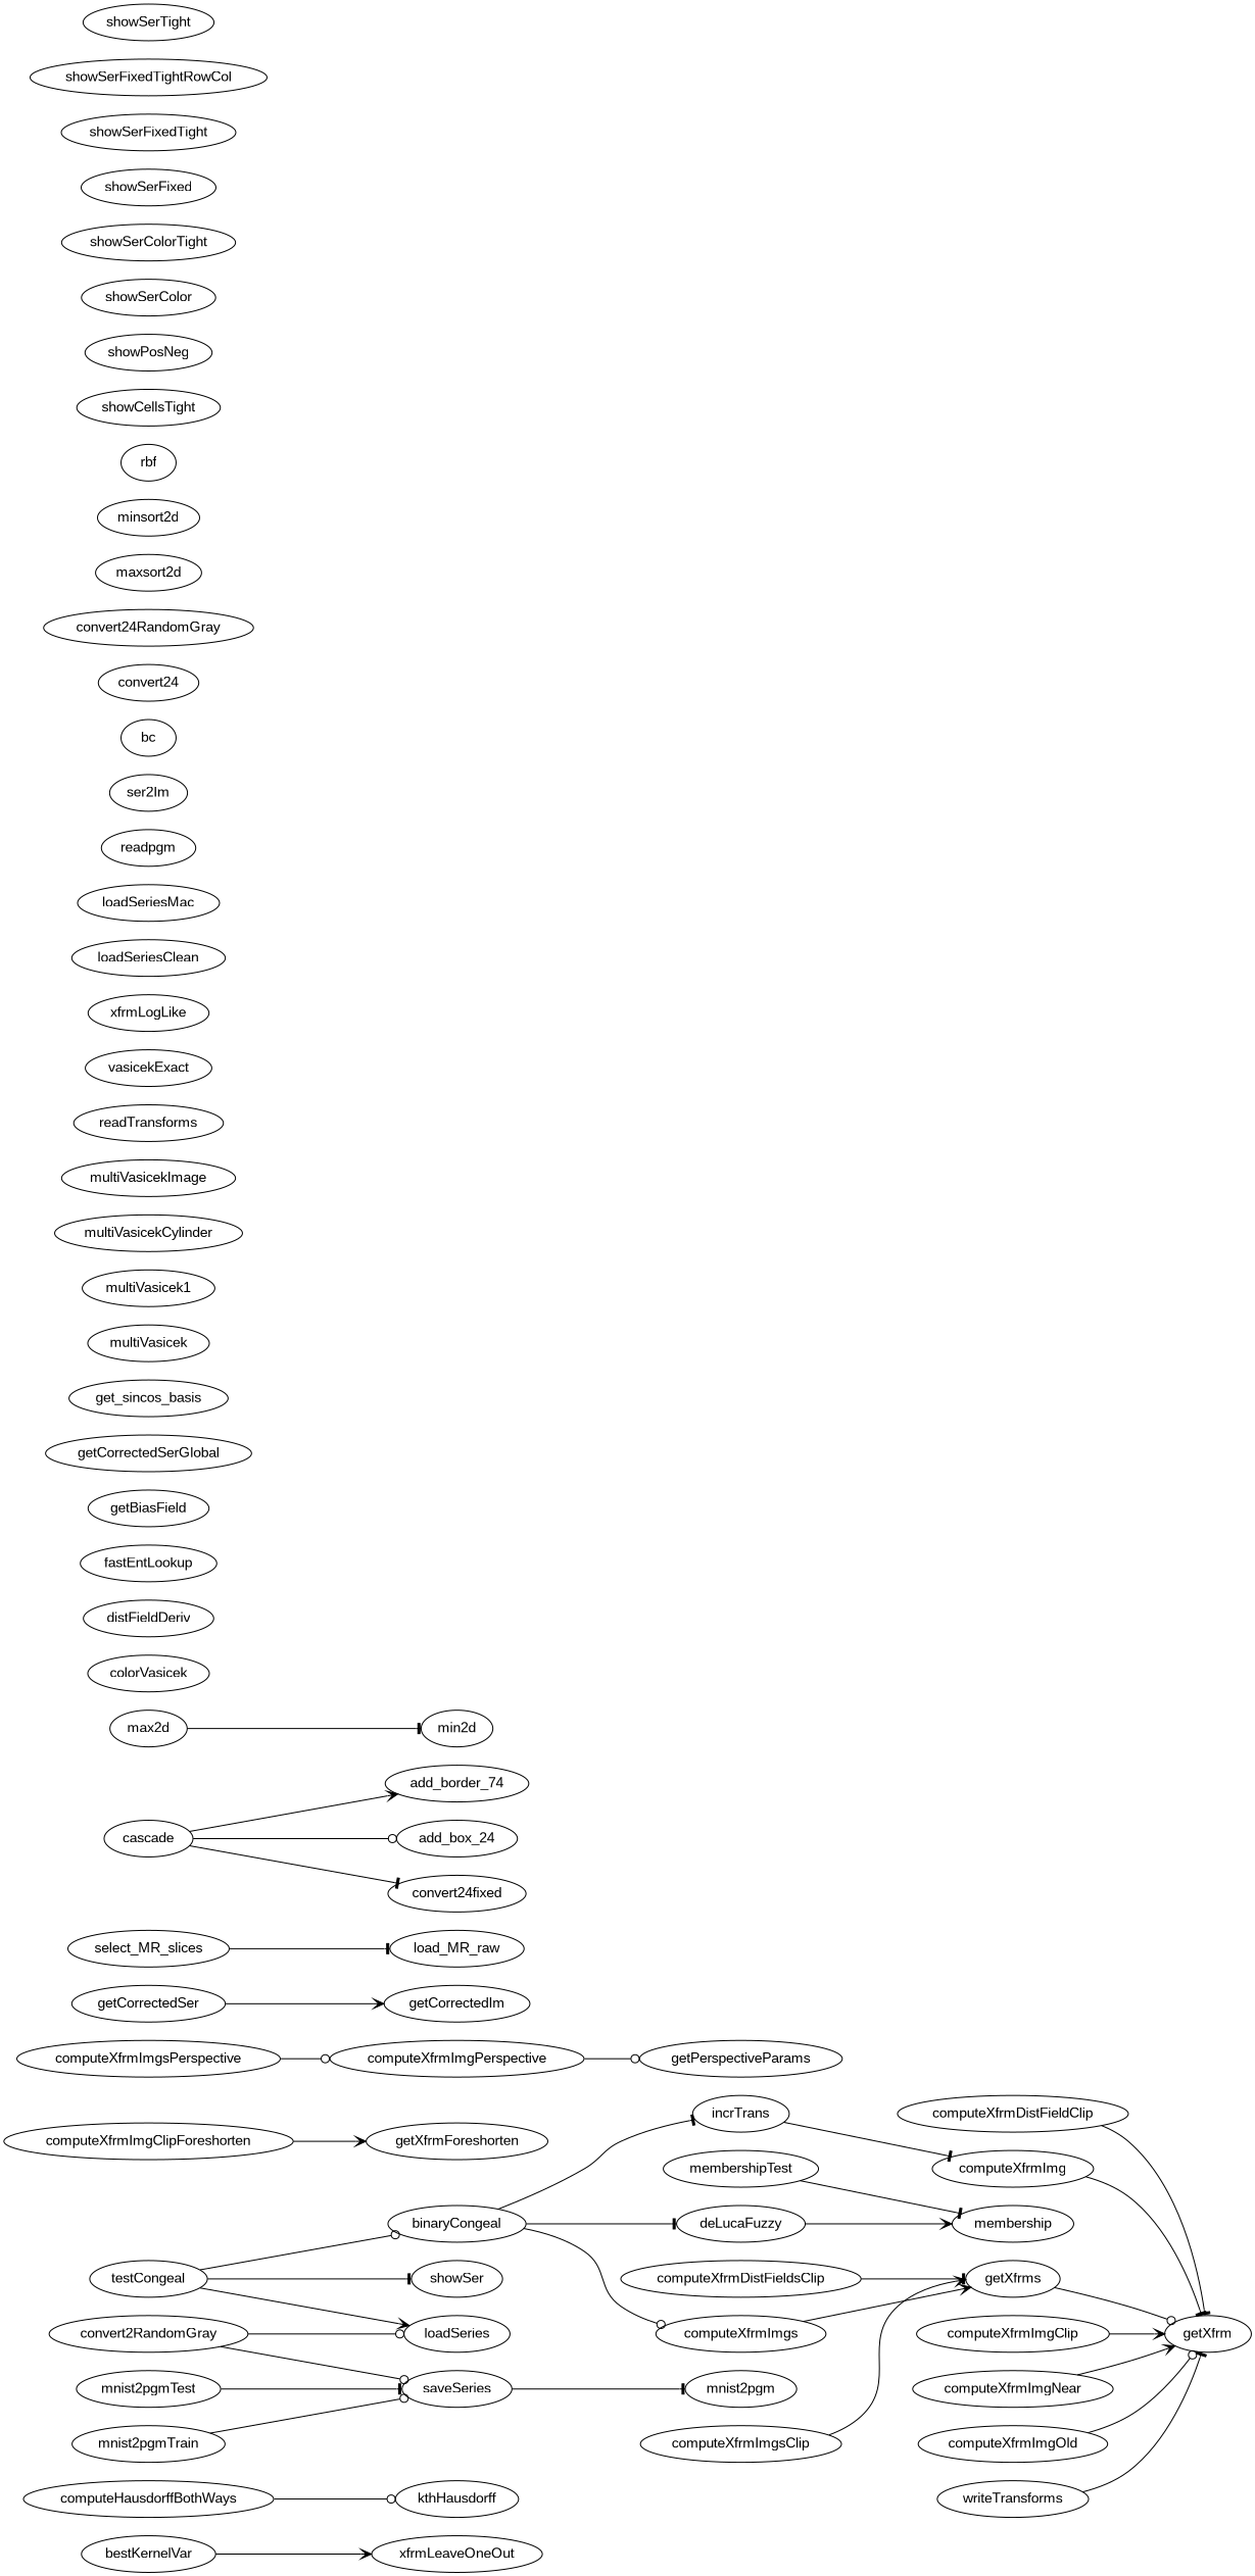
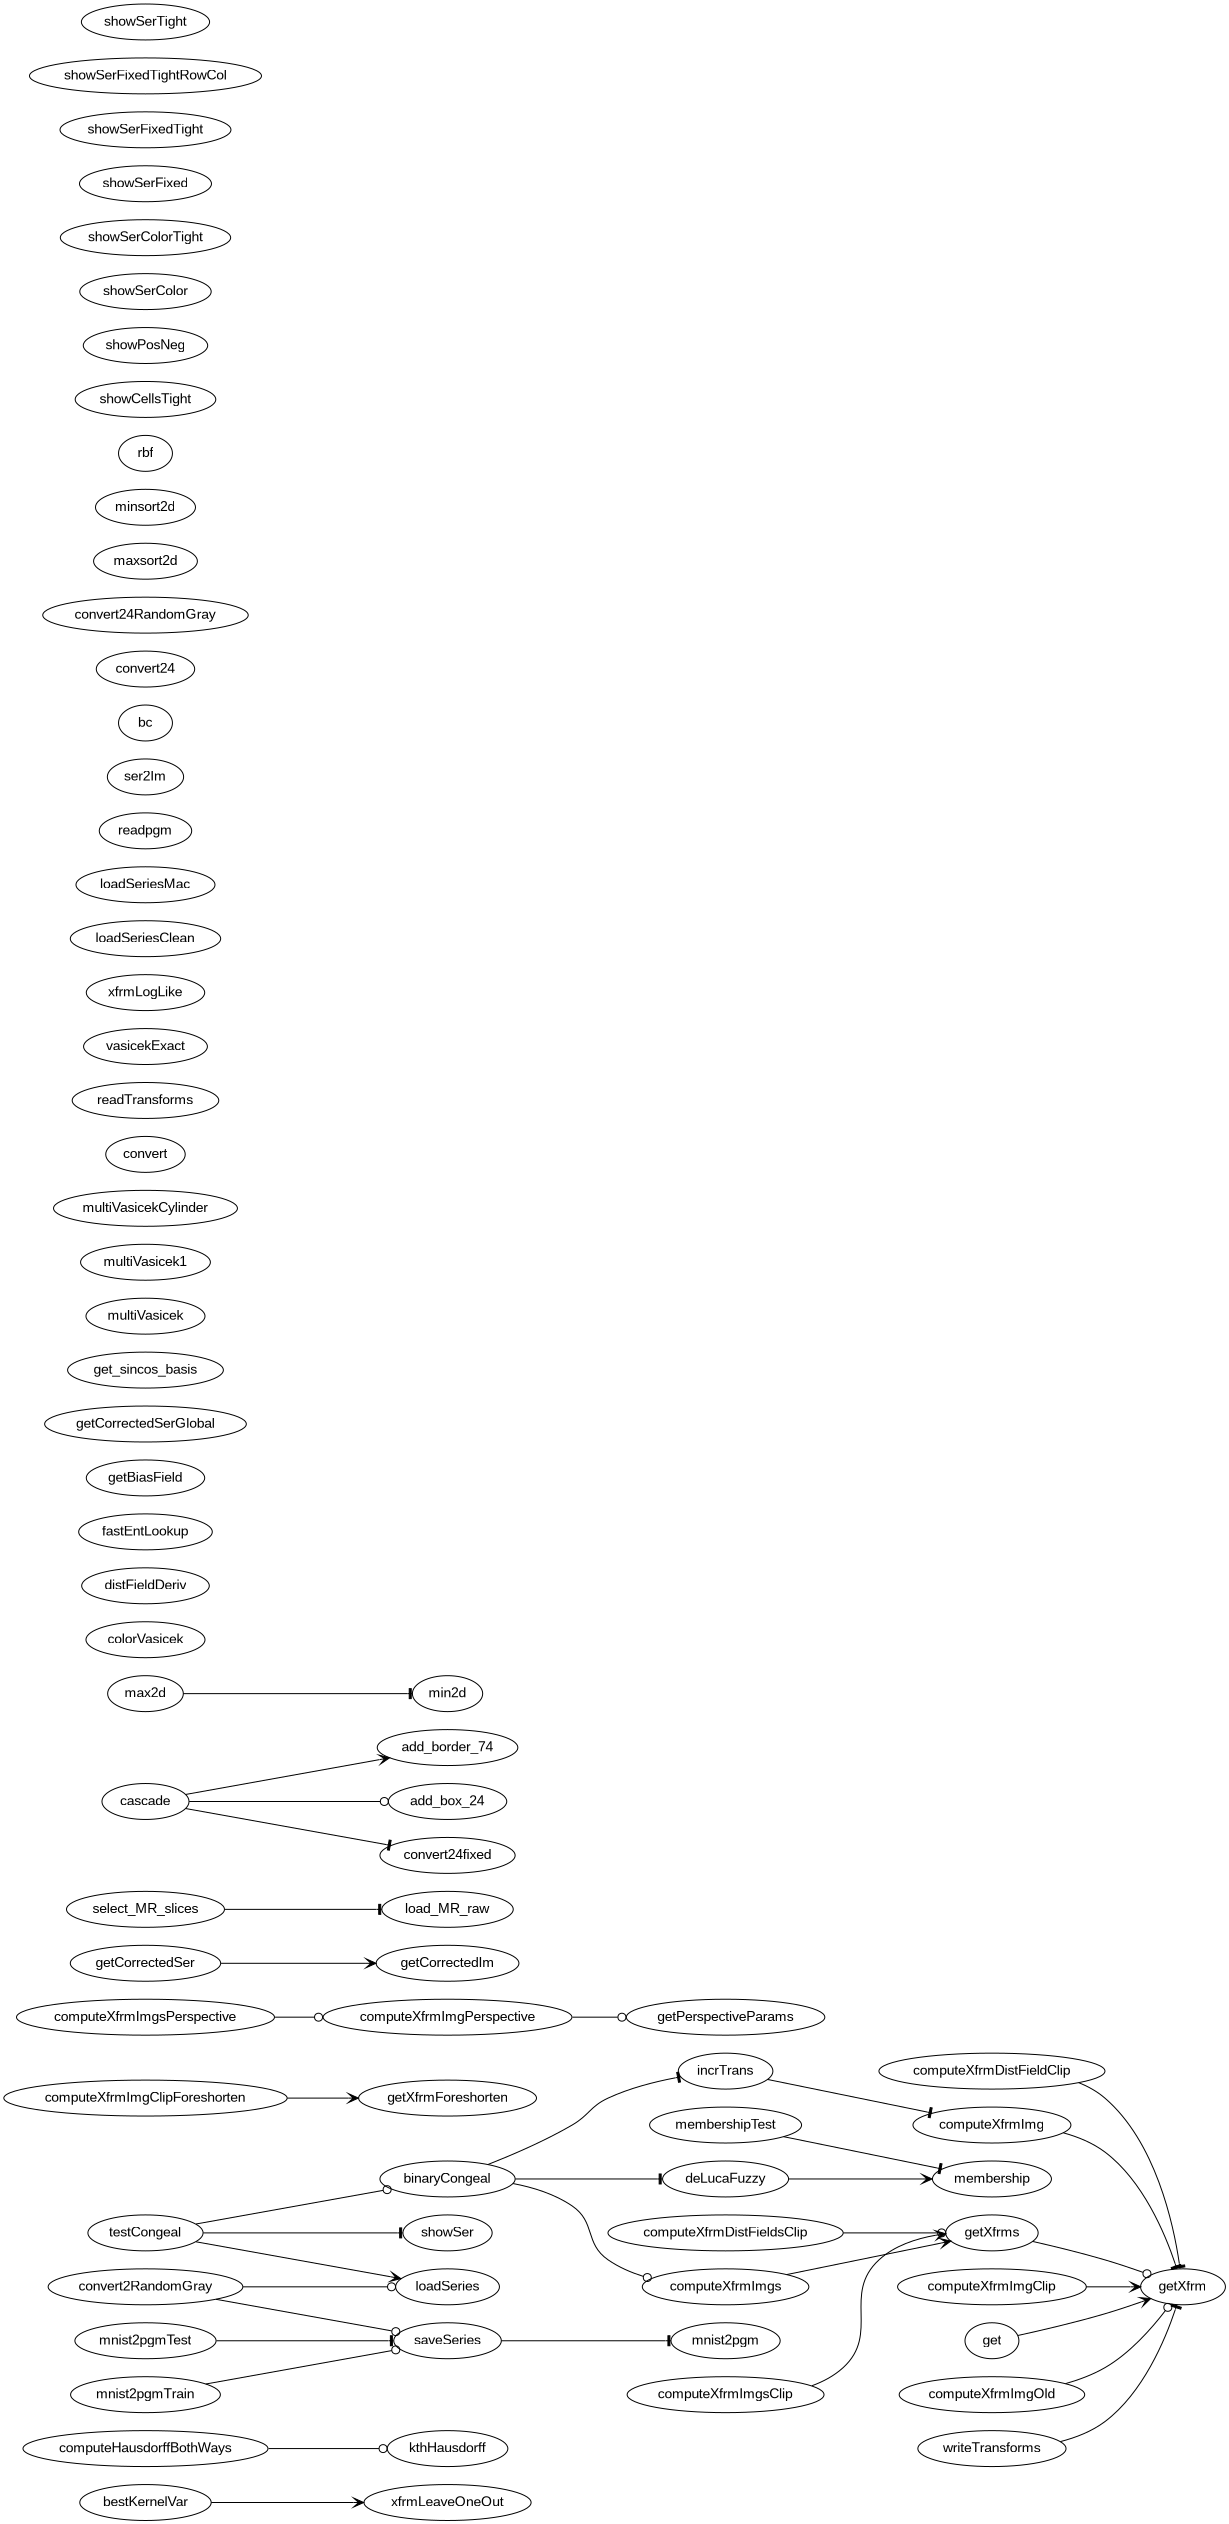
  digraph {
    fontname="Liberation Sans"
    rankdir=LR
    node [fontname="Liberation Sans"]
    edge [arrowhead=tee fontname="Liberation Sans"]
    bestKernelVar
    xfrmLeaveOneOut
    computeHausdorffBothWays
    kthHausdorff
    computeXfrmDistFieldClip
    getXfrm
    computeXfrmDistFieldsClip
    getXfrms
    computeXfrmImg
    computeXfrmImgClip
    computeXfrmImgClipForeshorten
    getXfrmForeshorten
-   computeXfrmImgNear
+   computeXfrmImgNear [label=get]
    computeXfrmImgOld
    computeXfrmImgPerspective
    getPerspectiveParams
    computeXfrmImgs
    computeXfrmImgsClip
    computeXfrmImgsPerspective
    getCorrectedSer
    getCorrectedIm
    writeTransforms
    deLucaFuzzy
    membership
    saveSeries
    mnist2pgm
    mnist2pgmTest
    mnist2pgmTrain
    select_MR_slices
    load_MR_raw
    membershipTest
    n32 [label=add_border_74]
    cascade
    add_box_24
    convert24fixed
    convert2RandomGray
    loadSeries
    max2d
    min2d
    binaryCongeal
    incrTrans
    testCongeal
    showSer
    colorVasicek
    distFieldDeriv
    fastEntLookup
    getBiasField
    getCorrectedSerGlobal
    get_sincos_basis
    multiVasicek
    multiVasicek1
    multiVasicekCylinder
-   multiVasicekImage
+   multiVasicekImage [label=convert]
    readTransforms
    vasicekExact
    xfrmLogLike
    loadSeriesClean
    loadSeriesMac
    readpgm
    ser2Im
    bc
    convert24
    n63 [label=convert24RandomGray]
    maxsort2d
    minsort2d
    rbf
    showCellsTight
    showPosNeg
    showSerColor
    showSerColorTight
    showSerFixed
    showSerFixedTight
    showSerFixedTightRowCol
    showSerTight
    bestKernelVar -> xfrmLeaveOneOut [arrowhead=vee]
    computeHausdorffBothWays -> kthHausdorff [arrowhead=odot]
    computeXfrmDistFieldClip -> getXfrm
-   computeXfrmDistFieldsClip -> getXfrms
+   computeXfrmDistFieldsClip -> getXfrms [arrowhead=odot]
    getXfrms -> getXfrm [arrowhead=odot]
    computeXfrmImg -> getXfrm
    computeXfrmImgClip -> getXfrm [arrowhead=vee]
    computeXfrmImgClipForeshorten -> getXfrmForeshorten [arrowhead=vee]
    computeXfrmImgNear -> getXfrm [arrowhead=vee]
    computeXfrmImgOld -> getXfrm [arrowhead=odot]
    computeXfrmImgPerspective -> getPerspectiveParams [arrowhead=odot]
    computeXfrmImgs -> getXfrms [arrowhead=vee]
    computeXfrmImgsClip -> getXfrms [arrowhead=vee]
    computeXfrmImgsPerspective -> computeXfrmImgPerspective [arrowhead=odot]
    getCorrectedSer -> getCorrectedIm [arrowhead=vee]
    writeTransforms -> getXfrm
    deLucaFuzzy -> membership [arrowhead=vee]
    saveSeries -> mnist2pgm
    mnist2pgmTest -> saveSeries
    mnist2pgmTrain -> saveSeries [arrowhead=odot]
    select_MR_slices -> load_MR_raw
    membershipTest -> membership
    cascade -> n32 [arrowhead=vee]
    cascade -> add_box_24 [arrowhead=odot]
    cascade -> convert24fixed
    convert2RandomGray -> saveSeries [arrowhead=odot]
    convert2RandomGray -> loadSeries [arrowhead=odot]
    max2d -> min2d
    binaryCongeal -> computeXfrmImgs [arrowhead=odot]
    binaryCongeal -> deLucaFuzzy
    binaryCongeal -> incrTrans
    incrTrans -> computeXfrmImg
    testCongeal -> loadSeries [arrowhead=vee]
    testCongeal -> binaryCongeal [arrowhead=odot]
    testCongeal -> showSer
  }
